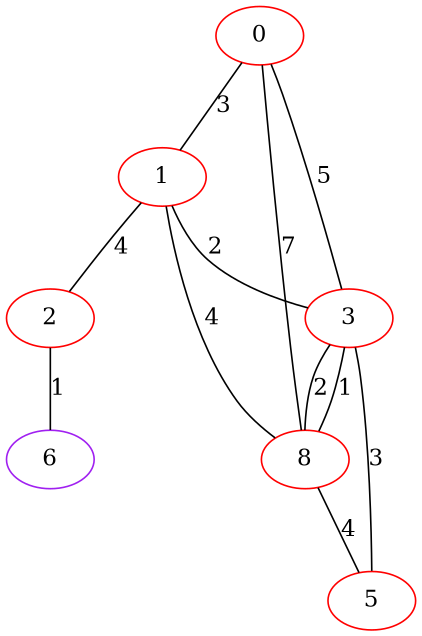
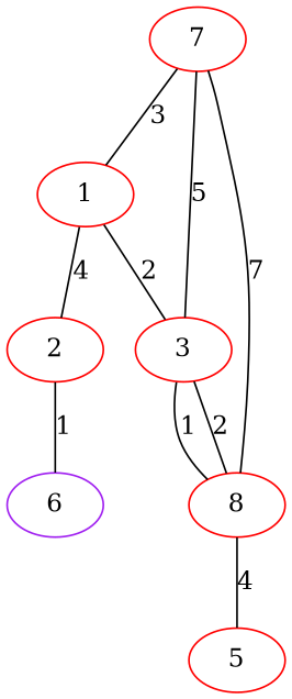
  graph {
    node [color=red weight=1]
-   0
+   0 [label=7]
    1
    3
    n4 [label=8]
    2
    5
    6 [color=purple weight=4]
    0 -- 1 [label=3]
    0 -- 3 [label=5]
    0 -- n4 [label=7]
    1 -- 3 [label=2]
-   1 -- n4 [label=4]
    1 -- 2 [label=4]
    3 -- n4 [label=1]
    3 -- n4 [label=2]
-   3 -- 5 [label=3]
    n4 -- 5 [label=4]
    2 -- 6 [label=1]
  }
